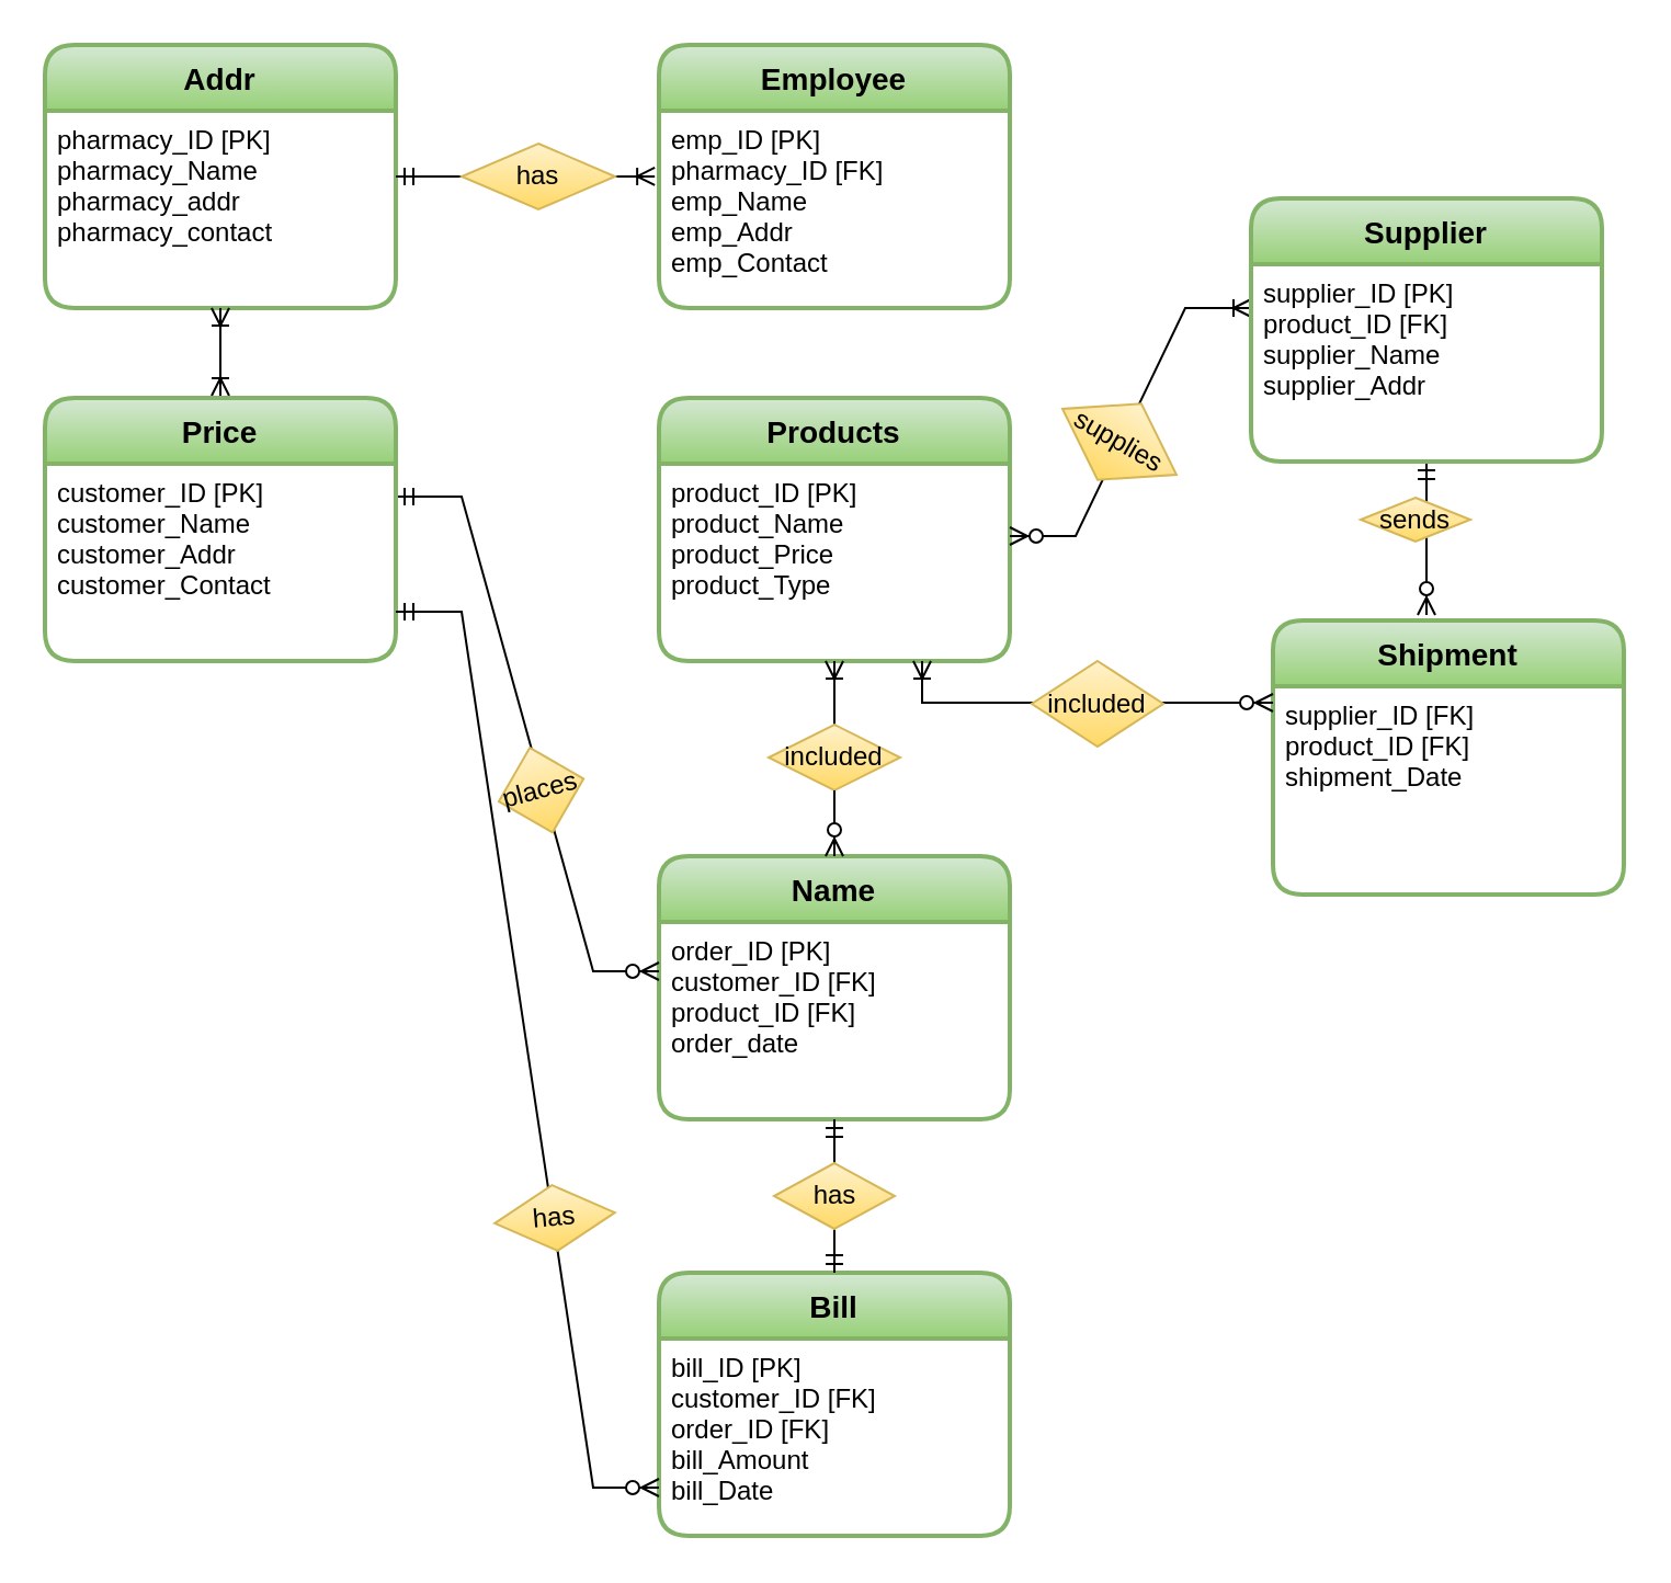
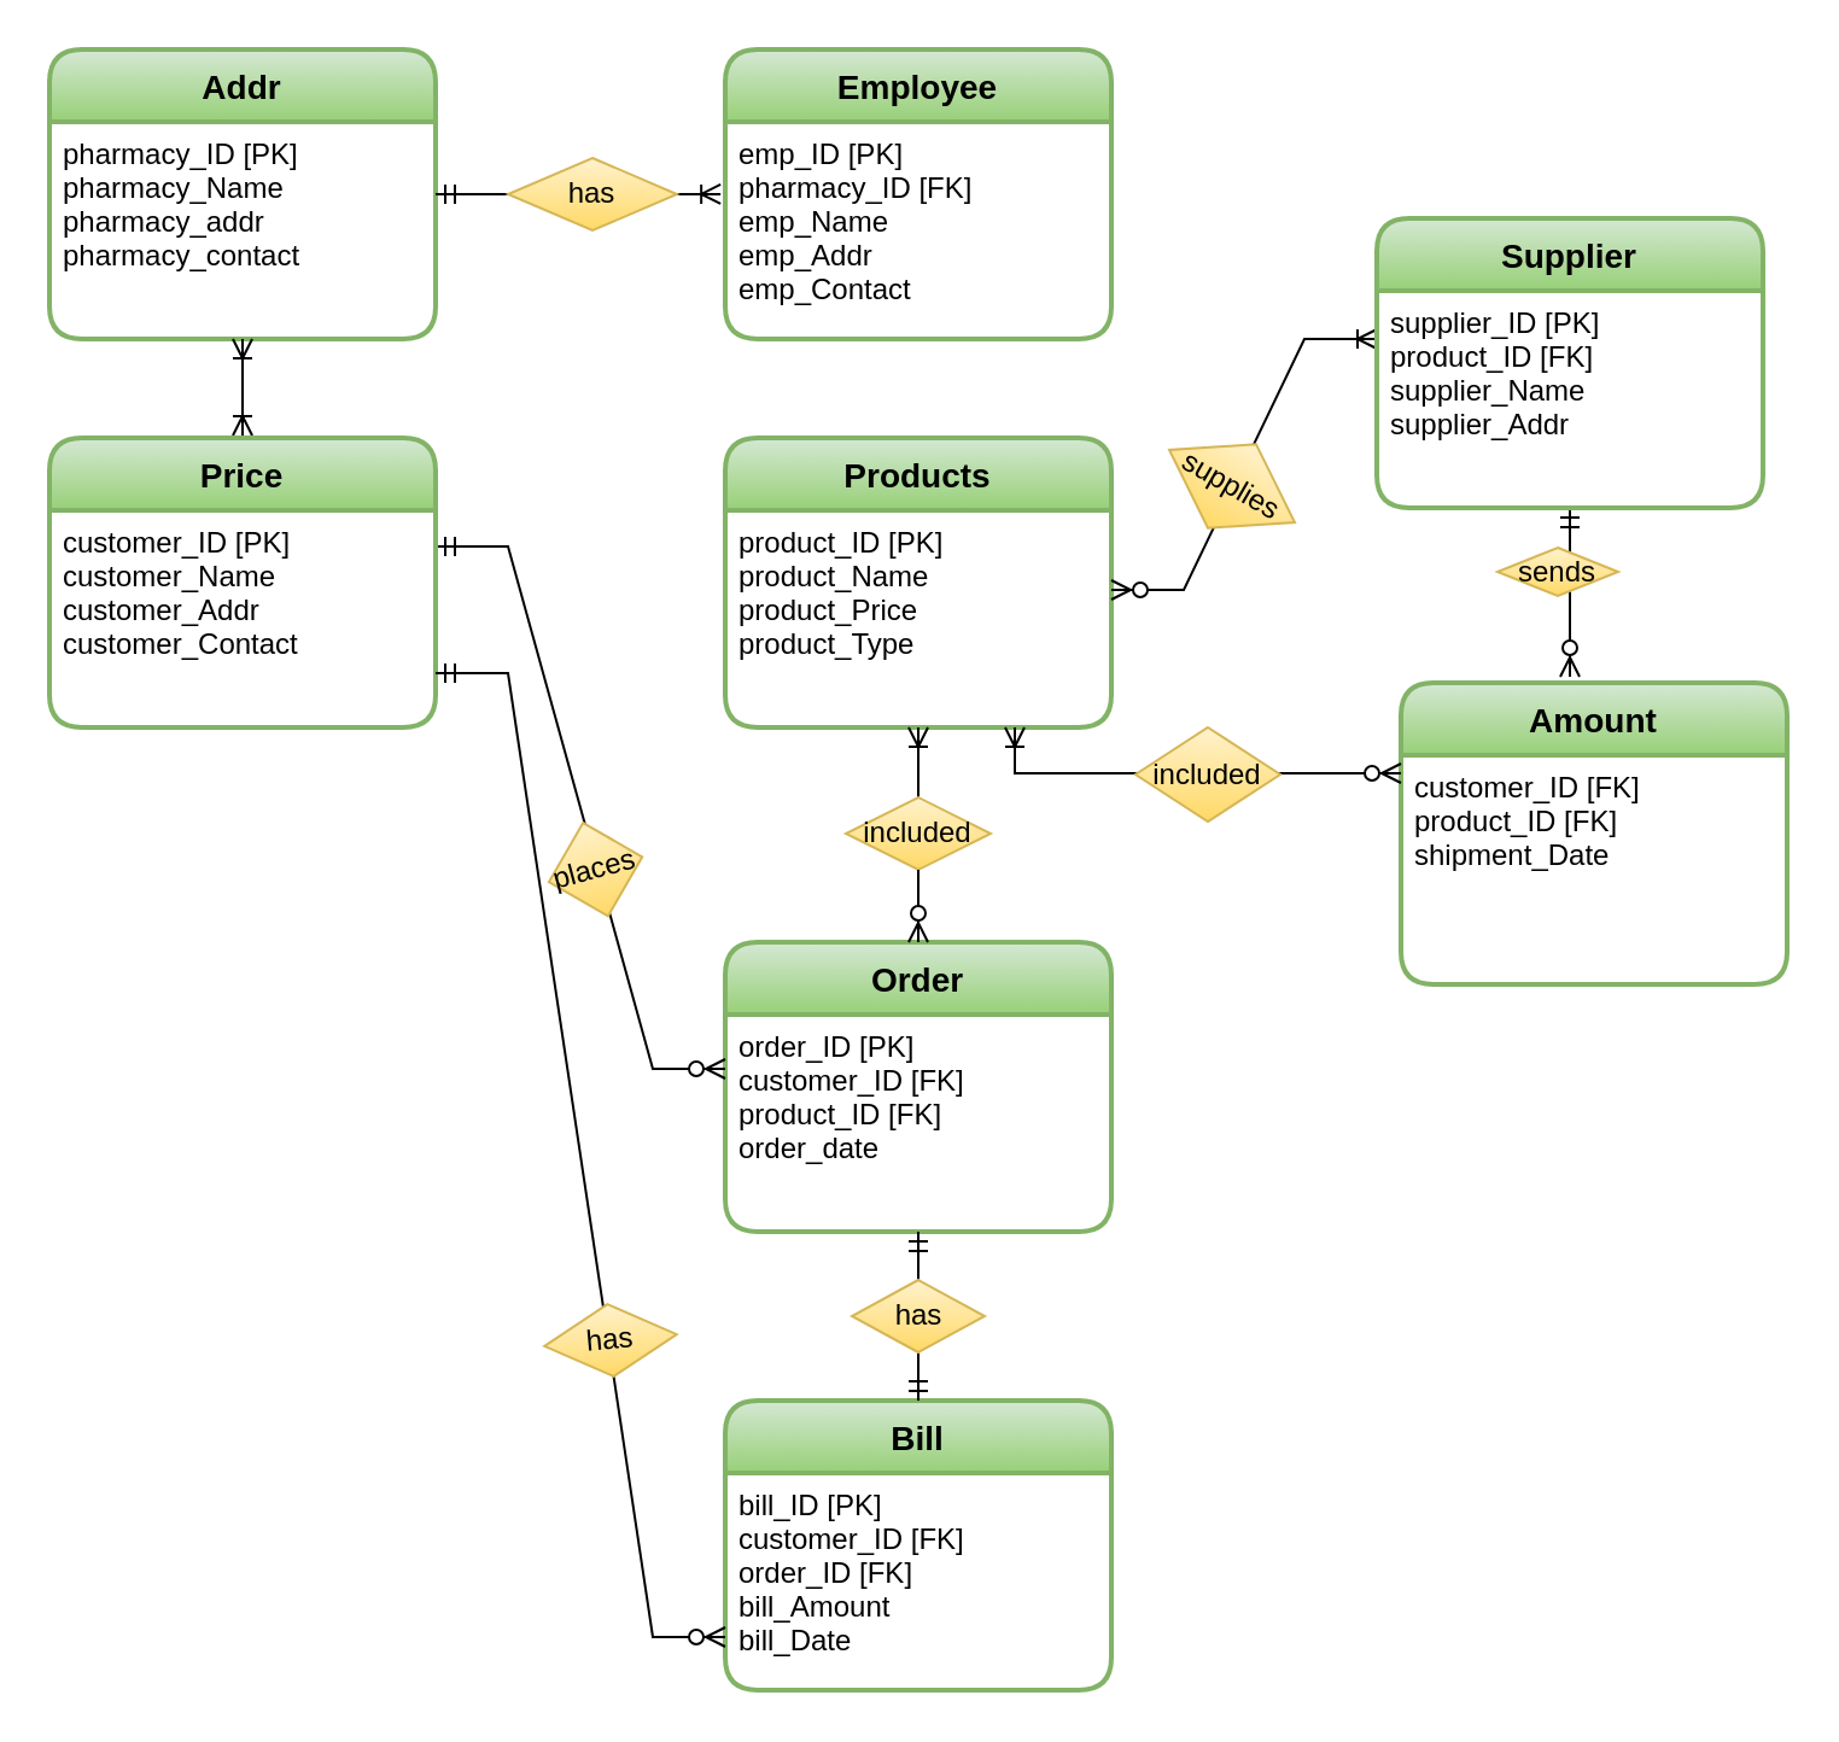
  <mxCell id="0" />
  <mxCell id="1" parent="0" />
  <mxCell id="2" value="Addr" style="swimlane;childLayout=stackLayout;horizontal=1;startSize=30;horizontalStack=0;rounded=1;fontSize=14;fontStyle=1;strokeWidth=2;resizeParent=0;resizeLast=1;shadow=0;dashed=0;align=center;fillColor=#d5e8d4;strokeColor=#82b366;gradientColor=#97d077;" parent="1" vertex="1"><mxGeometry x="20" y="20" width="160" height="120" as="geometry" /></mxCell>
  <mxCell id="3" value="pharmacy_ID [PK]&#10;pharmacy_Name&#10;pharmacy_addr&#10;pharmacy_contact&#10;&#10;" style="align=left;strokeColor=none;fillColor=none;spacingLeft=4;fontSize=12;verticalAlign=top;resizable=0;rotatable=0;part=1;" parent="2" vertex="1"><mxGeometry y="30" width="160" height="90" as="geometry" /></mxCell>
  <mxCell id="4" value="Employee" style="swimlane;childLayout=stackLayout;horizontal=1;startSize=30;horizontalStack=0;rounded=1;fontSize=14;fontStyle=1;strokeWidth=2;resizeParent=0;resizeLast=1;shadow=0;dashed=0;align=center;fillColor=#d5e8d4;strokeColor=#82b366;gradientColor=#97d077;" parent="1" vertex="1"><mxGeometry x="300" y="20" width="160" height="120" as="geometry" /></mxCell>
  <mxCell id="5" value="emp_ID [PK]&#10;pharmacy_ID [FK]&#10;emp_Name&#10;emp_Addr&#10;emp_Contact&#10;" style="align=left;strokeColor=none;fillColor=none;spacingLeft=4;fontSize=12;verticalAlign=top;resizable=0;rotatable=0;part=1;" parent="4" vertex="1"><mxGeometry y="30" width="160" height="90" as="geometry" /></mxCell>
  <mxCell id="6" value="Products" style="swimlane;childLayout=stackLayout;horizontal=1;startSize=30;horizontalStack=0;rounded=1;fontSize=14;fontStyle=1;strokeWidth=2;resizeParent=0;resizeLast=1;shadow=0;dashed=0;align=center;fillColor=#d5e8d4;strokeColor=#82b366;gradientColor=#97d077;" parent="1" vertex="1"><mxGeometry x="300" y="181" width="160" height="120" as="geometry" /></mxCell>
  <mxCell id="7" value="product_ID [PK]&#10;product_Name&#10;product_Price&#10;product_Type" style="align=left;strokeColor=none;fillColor=none;spacingLeft=4;fontSize=12;verticalAlign=top;resizable=0;rotatable=0;part=1;" parent="6" vertex="1"><mxGeometry y="30" width="160" height="90" as="geometry" /></mxCell>
  <mxCell id="8" value="Bill" style="swimlane;childLayout=stackLayout;horizontal=1;startSize=30;horizontalStack=0;rounded=1;fontSize=14;fontStyle=1;strokeWidth=2;resizeParent=0;resizeLast=1;shadow=0;dashed=0;align=center;fillColor=#d5e8d4;strokeColor=#82b366;gradientColor=#97d077;" parent="1" vertex="1"><mxGeometry x="300" y="580" width="160" height="120" as="geometry" /></mxCell>
  <mxCell id="9" value="bill_ID [PK]&#10;customer_ID [FK]&#10;order_ID [FK]&#10;bill_Amount&#10;bill_Date" style="align=left;strokeColor=none;fillColor=none;spacingLeft=4;fontSize=12;verticalAlign=top;resizable=0;rotatable=0;part=1;" parent="8" vertex="1"><mxGeometry y="30" width="160" height="90" as="geometry" /></mxCell>
  <mxCell id="10" style="edgeStyle=none;rounded=0;orthogonalLoop=1;jettySize=auto;html=1;entryX=-0.006;entryY=0.622;entryDx=0;entryDy=0;entryPerimeter=0;elbow=vertical;" parent="8" source="9" target="9" edge="1"><mxGeometry relative="1" as="geometry" /></mxCell>
- <mxCell id="11" value="Shipment" style="swimlane;childLayout=stackLayout;horizontal=1;startSize=30;horizontalStack=0;rounded=1;fontSize=14;fontStyle=1;strokeWidth=2;resizeParent=0;resizeLast=1;shadow=0;dashed=0;align=center;fillColor=#d5e8d4;strokeColor=#82b366;gradientColor=#97d077;" parent="1" vertex="1"><mxGeometry x="580" y="282.5" width="160" height="125" as="geometry" /></mxCell>
- <mxCell id="12" value="supplier_ID [FK]&#10;product_ID [FK]&#10;shipment_Date" style="align=left;strokeColor=none;fillColor=none;spacingLeft=4;fontSize=12;verticalAlign=top;resizable=0;rotatable=0;part=1;" parent="11" vertex="1"><mxGeometry y="30" width="160" height="95" as="geometry" /></mxCell>
- <mxCell id="13" value="Name" style="swimlane;childLayout=stackLayout;horizontal=1;startSize=30;horizontalStack=0;rounded=1;fontSize=14;fontStyle=1;strokeWidth=2;resizeParent=0;resizeLast=1;shadow=0;dashed=0;align=center;fillColor=#d5e8d4;strokeColor=#82b366;gradientColor=#97d077;" parent="1" vertex="1"><mxGeometry x="300" y="390" width="160" height="120" as="geometry" /></mxCell>
+ <mxCell id="11" value="Amount" style="swimlane;childLayout=stackLayout;horizontal=1;startSize=30;horizontalStack=0;rounded=1;fontSize=14;fontStyle=1;strokeWidth=2;resizeParent=0;resizeLast=1;shadow=0;dashed=0;align=center;fillColor=#d5e8d4;strokeColor=#82b366;gradientColor=#97d077;" parent="1" vertex="1"><mxGeometry x="580" y="282.5" width="160" height="125" as="geometry" /></mxCell>
+ <mxCell id="12" value="customer_ID [FK]&#10;product_ID [FK]&#10;shipment_Date" style="align=left;strokeColor=none;fillColor=none;spacingLeft=4;fontSize=12;verticalAlign=top;resizable=0;rotatable=0;part=1;" parent="11" vertex="1"><mxGeometry y="30" width="160" height="95" as="geometry" /></mxCell>
+ <mxCell id="13" value="Order" style="swimlane;childLayout=stackLayout;horizontal=1;startSize=30;horizontalStack=0;rounded=1;fontSize=14;fontStyle=1;strokeWidth=2;resizeParent=0;resizeLast=1;shadow=0;dashed=0;align=center;fillColor=#d5e8d4;strokeColor=#82b366;gradientColor=#97d077;" parent="1" vertex="1"><mxGeometry x="300" y="390" width="160" height="120" as="geometry" /></mxCell>
  <mxCell id="14" value="order_ID [PK]&#10;customer_ID [FK]&#10;product_ID [FK]&#10;order_date" style="align=left;strokeColor=none;fillColor=none;spacingLeft=4;fontSize=12;verticalAlign=top;resizable=0;rotatable=0;part=1;" parent="13" vertex="1"><mxGeometry y="30" width="160" height="90" as="geometry" /></mxCell>
  <mxCell id="15" value="" style="fontSize=12;html=1;endArrow=ERoneToMany;startArrow=ERmandOne;rounded=0;exitX=1;exitY=0.333;exitDx=0;exitDy=0;exitPerimeter=0;entryX=-0.012;entryY=0.333;entryDx=0;entryDy=0;entryPerimeter=0;" parent="1" source="3" target="5" edge="1"><mxGeometry width="100" height="100" relative="1" as="geometry"><mxPoint x="180" y="130" as="sourcePoint" /><mxPoint x="300" y="73" as="targetPoint" /><Array as="points" /></mxGeometry></mxCell>
  <mxCell id="16" value="" style="fontSize=12;html=1;endArrow=ERoneToMany;startArrow=ERoneToMany;rounded=0;entryX=0.5;entryY=1;entryDx=0;entryDy=0;" parent="1" target="3" edge="1"><mxGeometry width="100" height="100" relative="1" as="geometry"><mxPoint x="100" y="180" as="sourcePoint" /><mxPoint x="410" y="190" as="targetPoint" /></mxGeometry></mxCell>
  <mxCell id="17" value="" style="fontSize=12;html=1;endArrow=ERoneToMany;startArrow=none;rounded=0;exitX=0.5;exitY=0;exitDx=0;exitDy=0;entryX=0.5;entryY=1;entryDx=0;entryDy=0;" parent="1" source="27" target="7" edge="1"><mxGeometry width="100" height="100" relative="1" as="geometry"><mxPoint x="310" y="290" as="sourcePoint" /><mxPoint x="410" y="190" as="targetPoint" /></mxGeometry></mxCell>
  <mxCell id="18" value="" style="fontSize=12;html=1;endArrow=ERzeroToMany;startArrow=ERmandOne;rounded=0;exitX=0.5;exitY=1;exitDx=0;exitDy=0;" parent="1" edge="1"><mxGeometry width="100" height="100" relative="1" as="geometry"><mxPoint x="650" y="210" as="sourcePoint" /><mxPoint x="650" y="280" as="targetPoint" /></mxGeometry></mxCell>
  <mxCell id="19" value="" style="edgeStyle=entityRelationEdgeStyle;fontSize=12;html=1;endArrow=ERoneToMany;startArrow=ERzeroToMany;rounded=0;" parent="1" edge="1"><mxGeometry width="100" height="100" relative="1" as="geometry"><mxPoint x="460" y="244" as="sourcePoint" /><mxPoint x="570" y="140" as="targetPoint" /></mxGeometry></mxCell>
  <mxCell id="20" value="" style="fontSize=12;html=1;endArrow=ERoneToMany;startArrow=ERzeroToMany;rounded=0;elbow=vertical;entryX=0.75;entryY=1;entryDx=0;entryDy=0;edgeStyle=orthogonalEdgeStyle;" parent="1" target="7" edge="1"><mxGeometry width="100" height="100" relative="1" as="geometry"><mxPoint x="580" y="320" as="sourcePoint" /><mxPoint x="460" y="300" as="targetPoint" /><Array as="points"><mxPoint x="420" y="320" /></Array></mxGeometry></mxCell>
  <mxCell id="21" value="" style="edgeStyle=entityRelationEdgeStyle;fontSize=12;html=1;endArrow=ERzeroToMany;startArrow=ERmandOne;rounded=0;elbow=vertical;entryX=0;entryY=0.25;entryDx=0;entryDy=0;" parent="1" target="14" edge="1"><mxGeometry width="100" height="100" relative="1" as="geometry"><mxPoint x="180" y="226" as="sourcePoint" /><mxPoint x="410" y="330" as="targetPoint" /></mxGeometry></mxCell>
  <mxCell id="22" value="" style="fontSize=12;html=1;endArrow=ERmandOne;startArrow=ERmandOne;rounded=0;elbow=vertical;exitX=0.5;exitY=0;exitDx=0;exitDy=0;entryX=0.5;entryY=1;entryDx=0;entryDy=0;" parent="1" source="8" target="14" edge="1"><mxGeometry width="100" height="100" relative="1" as="geometry"><mxPoint x="310" y="520" as="sourcePoint" /><mxPoint x="410" y="420" as="targetPoint" /></mxGeometry></mxCell>
  <mxCell id="23" value="has" style="shape=rhombus;perimeter=rhombusPerimeter;whiteSpace=wrap;html=1;align=center;fillColor=#fff2cc;strokeColor=#d6b656;gradientColor=#ffd966;" parent="1" vertex="1"><mxGeometry x="210" y="65" width="70" height="30" as="geometry" /></mxCell>
  <mxCell id="24" value="supplies" style="shape=rhombus;perimeter=rhombusPerimeter;whiteSpace=wrap;html=1;align=center;rotation=30;fillColor=#fff2cc;strokeColor=#d6b656;gradientColor=#ffd966;" parent="1" vertex="1"><mxGeometry x="480" y="181" width="60" height="40" as="geometry" /></mxCell>
  <mxCell id="25" value="sends" style="shape=rhombus;perimeter=rhombusPerimeter;whiteSpace=wrap;html=1;align=center;fillColor=#fff2cc;strokeColor=#d6b656;gradientColor=#ffd966;" parent="1" vertex="1"><mxGeometry x="620" y="226.5" width="50" height="20" as="geometry" /></mxCell>
  <mxCell id="26" value="has" style="shape=rhombus;perimeter=rhombusPerimeter;whiteSpace=wrap;html=1;align=center;fillColor=#fff2cc;strokeColor=#d6b656;gradientColor=#ffd966;" parent="1" vertex="1"><mxGeometry x="352.5" y="530" width="55" height="30" as="geometry" /></mxCell>
  <mxCell id="27" value="included" style="shape=rhombus;perimeter=rhombusPerimeter;whiteSpace=wrap;html=1;align=center;fillColor=#fff2cc;strokeColor=#d6b656;gradientColor=#ffd966;" parent="1" vertex="1"><mxGeometry x="350" y="330" width="60" height="30" as="geometry" /></mxCell>
  <mxCell id="28" value="" style="fontSize=12;html=1;endArrow=none;startArrow=ERzeroToMany;rounded=0;exitX=0.5;exitY=0;exitDx=0;exitDy=0;entryX=0.5;entryY=1;entryDx=0;entryDy=0;" parent="1" source="13" target="27" edge="1"><mxGeometry width="100" height="100" relative="1" as="geometry"><mxPoint x="380" y="390" as="sourcePoint" /><mxPoint x="380" y="301" as="targetPoint" /></mxGeometry></mxCell>
  <mxCell id="29" value="places" style="shape=rhombus;perimeter=rhombusPerimeter;whiteSpace=wrap;html=1;align=center;rotation=-15;fillColor=#fff2cc;strokeColor=#d6b656;gradientColor=#ffd966;" parent="1" vertex="1"><mxGeometry x="226.29" y="339.83" width="40" height="40" as="geometry" /></mxCell>
  <mxCell id="30" value="included" style="shape=rhombus;perimeter=rhombusPerimeter;whiteSpace=wrap;html=1;align=center;fillColor=#fff2cc;strokeColor=#d6b656;gradientColor=#ffd966;" parent="1" vertex="1"><mxGeometry x="470" y="301" width="60" height="39" as="geometry" /></mxCell>
  <mxCell id="31" value="Price" style="swimlane;childLayout=stackLayout;horizontal=1;startSize=30;horizontalStack=0;rounded=1;fontSize=14;fontStyle=1;strokeWidth=2;resizeParent=0;resizeLast=1;shadow=0;dashed=0;align=center;fillColor=#d5e8d4;gradientColor=#97d077;strokeColor=#82b366;" parent="1" vertex="1"><mxGeometry x="20" y="181" width="160" height="120" as="geometry" /></mxCell>
  <mxCell id="32" value="customer_ID [PK]&#10;customer_Name&#10;customer_Addr&#10;customer_Contact" style="align=left;strokeColor=none;fillColor=none;spacingLeft=4;fontSize=12;verticalAlign=top;resizable=0;rotatable=0;part=1;" parent="31" vertex="1"><mxGeometry y="30" width="160" height="90" as="geometry" /></mxCell>
  <mxCell id="33" value="" style="edgeStyle=entityRelationEdgeStyle;fontSize=12;html=1;endArrow=ERzeroToMany;startArrow=ERmandOne;rounded=0;strokeWidth=1;exitX=1;exitY=0.75;exitDx=0;exitDy=0;" parent="1" source="32" edge="1"><mxGeometry width="100" height="100" relative="1" as="geometry"><mxPoint x="-20" y="510" as="sourcePoint" /><mxPoint x="300" y="678" as="targetPoint" /></mxGeometry></mxCell>
  <mxCell id="34" value="has" style="shape=rhombus;perimeter=rhombusPerimeter;whiteSpace=wrap;html=1;align=center;rotation=-5;fillColor=#fff2cc;strokeColor=#d6b656;gradientColor=#ffd966;" parent="1" vertex="1"><mxGeometry x="225" y="540" width="55" height="30" as="geometry" /></mxCell>
  <mxCell id="35" value="Supplier" style="swimlane;childLayout=stackLayout;horizontal=1;startSize=30;horizontalStack=0;rounded=1;fontSize=14;fontStyle=1;strokeWidth=2;resizeParent=0;resizeLast=1;shadow=0;dashed=0;align=center;fillColor=#d5e8d4;gradientColor=#97d077;strokeColor=#82b366;" parent="1" vertex="1"><mxGeometry x="570" y="90" width="160" height="120" as="geometry" /></mxCell>
  <mxCell id="36" value="supplier_ID [PK]&#10;product_ID [FK]&#10;supplier_Name&#10;supplier_Addr&#10;&#10;" style="align=left;strokeColor=none;fillColor=none;spacingLeft=4;fontSize=12;verticalAlign=top;resizable=0;rotatable=0;part=1;" parent="35" vertex="1"><mxGeometry y="30" width="160" height="90" as="geometry" /></mxCell>
